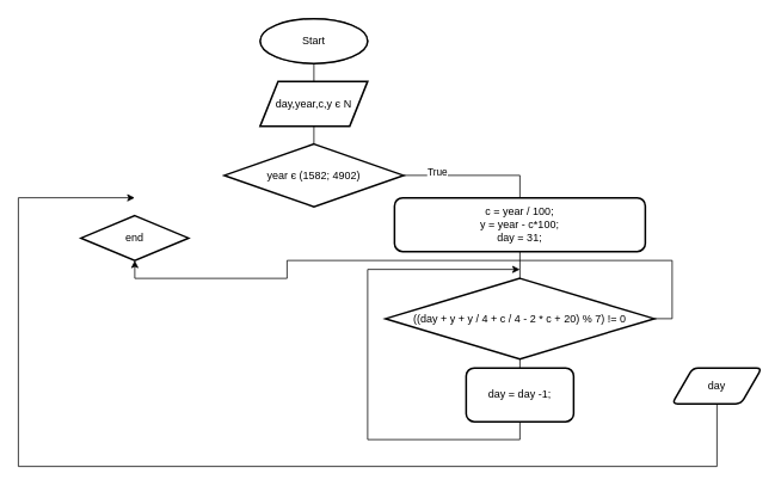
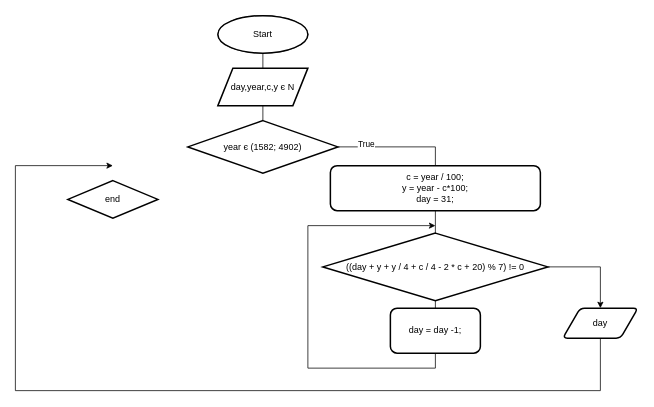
  <mxCell id="0" />
  <mxCell id="1" parent="0" />
  <mxCell id="2" value="" style="edgeStyle=orthogonalEdgeStyle;rounded=0;orthogonalLoop=1;jettySize=auto;html=1;endArrow=none;endFill=0;exitX=0.5;exitY=1;exitDx=0;exitDy=0;entryX=0.5;entryY=0;entryDx=0;entryDy=0;" parent="1" source="18" target="5" edge="1"><mxGeometry relative="1" as="geometry" /></mxCell>
  <mxCell id="3" value="Start" style="ellipse;whiteSpace=wrap;html=1;" parent="1" vertex="1"><mxGeometry x="290" y="20" width="120" height="50" as="geometry" /></mxCell>
  <mxCell id="4" value="" style="edgeStyle=orthogonalEdgeStyle;rounded=0;orthogonalLoop=1;jettySize=auto;html=1;endArrow=none;endFill=0;entryX=0.5;entryY=0;entryDx=0;entryDy=0;entryPerimeter=0;exitX=0.5;exitY=1;exitDx=0;exitDy=0;" parent="1" source="5" target="17" edge="1"><mxGeometry relative="1" as="geometry"><mxPoint x="350" y="180" as="targetPoint" /><Array as="points" /></mxGeometry></mxCell>
  <mxCell id="5" value="day,year,c,y є N" style="shape=parallelogram;perimeter=parallelogramPerimeter;whiteSpace=wrap;html=1;fixedSize=1;strokeWidth=2;" parent="1" vertex="1"><mxGeometry x="290" y="90" width="120" height="50" as="geometry" /></mxCell>
  <mxCell id="6" style="edgeStyle=orthogonalEdgeStyle;rounded=0;orthogonalLoop=1;jettySize=auto;html=1;exitX=0.5;exitY=1;exitDx=0;exitDy=0;entryX=0.5;entryY=0;entryDx=0;entryDy=0;endArrow=none;endFill=0;" parent="1" source="7" target="10" edge="1"><mxGeometry relative="1" as="geometry"><mxPoint x="580" y="240" as="sourcePoint" /></mxGeometry></mxCell>
  <mxCell id="7" value="c = year / 100;&lt;br&gt;y = year - c*100;&lt;br&gt;day = 31;&lt;br&gt;" style="rounded=1;whiteSpace=wrap;html=1;strokeWidth=2;" parent="1" vertex="1"><mxGeometry x="440" y="220" width="280" height="60" as="geometry" /></mxCell>
  <mxCell id="8" style="edgeStyle=orthogonalEdgeStyle;rounded=0;orthogonalLoop=1;jettySize=auto;html=1;exitX=0.5;exitY=1;exitDx=0;exitDy=0;endArrow=none;endFill=0;entryX=0.5;entryY=0;entryDx=0;entryDy=0;" parent="1" source="10" target="12" edge="1"><mxGeometry relative="1" as="geometry"><mxPoint x="580" y="410" as="targetPoint" /></mxGeometry></mxCell>
- <mxCell id="9" style="edgeStyle=orthogonalEdgeStyle;rounded=0;orthogonalLoop=1;jettySize=auto;html=1;exitX=1;exitY=0.5;exitDx=0;exitDy=0;endArrow=classic;endFill=1;" parent="1" source="10" target="19" edge="1"><mxGeometry relative="1" as="geometry" /></mxCell>
+ <mxCell id="9" style="edgeStyle=orthogonalEdgeStyle;rounded=0;orthogonalLoop=1;jettySize=auto;html=1;exitX=1;exitY=0.5;exitDx=0;exitDy=0;entryX=0.5;entryY=0;entryDx=0;entryDy=0;endArrow=classic;endFill=1;" parent="1" source="10" target="14" edge="1"><mxGeometry relative="1" as="geometry" /></mxCell>
  <mxCell id="10" value="((day + y + y / 4 + c / 4 - 2 * c + 20) % 7) != 0" style="rhombus;whiteSpace=wrap;html=1;strokeWidth=2;" parent="1" vertex="1"><mxGeometry x="430" y="310" width="300" height="90" as="geometry" /></mxCell>
  <mxCell id="11" style="edgeStyle=orthogonalEdgeStyle;rounded=0;orthogonalLoop=1;jettySize=auto;html=1;exitX=0.5;exitY=1;exitDx=0;exitDy=0;endArrow=classic;endFill=1;" parent="1" source="12" edge="1"><mxGeometry relative="1" as="geometry"><mxPoint x="580" y="300" as="targetPoint" /><Array as="points"><mxPoint x="580" y="490" /><mxPoint x="410" y="490" /><mxPoint x="410" y="300" /><mxPoint x="580" y="300" /></Array></mxGeometry></mxCell>
  <mxCell id="12" value="day = day -1;" style="rounded=1;whiteSpace=wrap;html=1;strokeWidth=2;" parent="1" vertex="1"><mxGeometry x="520" y="410" width="120" height="60" as="geometry" /></mxCell>
  <mxCell id="13" style="edgeStyle=orthogonalEdgeStyle;rounded=0;orthogonalLoop=1;jettySize=auto;html=1;exitX=0.5;exitY=1;exitDx=0;exitDy=0;endArrow=classic;endFill=1;" parent="1" source="14" edge="1"><mxGeometry relative="1" as="geometry"><mxPoint x="150" y="220" as="targetPoint" /><Array as="points"><mxPoint x="800" y="520" /><mxPoint x="20" y="520" /><mxPoint x="20" y="220" /></Array></mxGeometry></mxCell>
  <mxCell id="14" value="day" style="shape=parallelogram;html=1;strokeWidth=2;perimeter=parallelogramPerimeter;whiteSpace=wrap;rounded=1;arcSize=12;size=0.23;" parent="1" vertex="1"><mxGeometry x="750" y="410" width="100" height="40" as="geometry" /></mxCell>
  <mxCell id="15" style="edgeStyle=orthogonalEdgeStyle;rounded=0;orthogonalLoop=1;jettySize=auto;html=1;exitX=1;exitY=0.5;exitDx=0;exitDy=0;exitPerimeter=0;entryX=0.5;entryY=0;entryDx=0;entryDy=0;endArrow=none;endFill=0;" parent="1" source="17" target="7" edge="1"><mxGeometry relative="1" as="geometry" /></mxCell>
  <mxCell id="16" value="True&lt;br&gt;" style="edgeLabel;html=1;align=center;verticalAlign=middle;resizable=0;points=[];" parent="15" vertex="1" connectable="0"><mxGeometry x="-0.528" relative="1" as="geometry"><mxPoint y="-5" as="offset" /></mxGeometry></mxCell>
  <mxCell id="17" value="year є (1582; 4902)" style="strokeWidth=2;html=1;shape=mxgraph.flowchart.decision;whiteSpace=wrap;" parent="1" vertex="1"><mxGeometry x="250" y="160" width="200" height="70" as="geometry" /></mxCell>
  <mxCell id="18" value="Start" style="ellipse;whiteSpace=wrap;html=1;strokeWidth=2;" parent="1" vertex="1"><mxGeometry x="290" y="20" width="120" height="50" as="geometry" /></mxCell>
  <mxCell id="19" value="end" style="rhombus;whiteSpace=wrap;html=1;strokeWidth=2;" parent="1" vertex="1"><mxGeometry x="90" y="240" width="120" height="50" as="geometry" /></mxCell>
